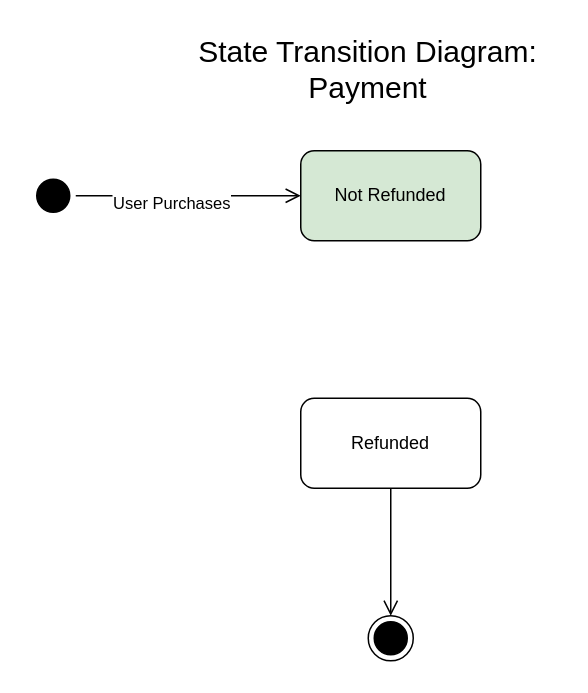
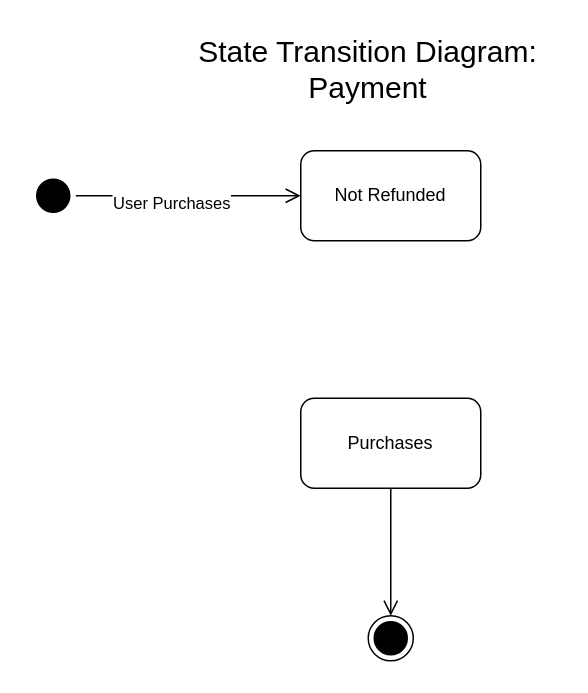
  <mxCell id="0" />
  <mxCell id="1" parent="0" />
- <mxCell id="2" value="Not Refunded" style="rounded=1;whiteSpace=wrap;html=1;fillColor=#d5e8d4;" parent="1" vertex="1"><mxGeometry x="200" y="100" width="120" height="60" as="geometry" /></mxCell>
+ <mxCell id="2" value="Not Refunded" style="rounded=1;whiteSpace=wrap;html=1;" parent="1" vertex="1"><mxGeometry x="200" y="100" width="120" height="60" as="geometry" /></mxCell>
  <mxCell id="3" value="" style="ellipse;html=1;shape=startState;fillColor=#000000;strokeColor=#000000;" parent="1" vertex="1"><mxGeometry x="20" y="115" width="30" height="30" as="geometry" /></mxCell>
  <mxCell id="4" value="" style="edgeStyle=orthogonalEdgeStyle;html=1;verticalAlign=bottom;endArrow=open;endSize=8;strokeColor=#000000;rounded=0;entryX=0;entryY=0.5;entryDx=0;entryDy=0;" parent="1" source="3" target="2" edge="1"><mxGeometry relative="1" as="geometry"><mxPoint x="85" y="190" as="targetPoint" /><Array as="points"><mxPoint x="140" y="130" /><mxPoint x="140" y="130" /></Array></mxGeometry></mxCell>
  <mxCell id="5" value="User Purchases" style="edgeLabel;html=1;align=center;verticalAlign=middle;resizable=0;points=[];" parent="4" vertex="1" connectable="0"><mxGeometry x="-0.164" y="-4" relative="1" as="geometry"><mxPoint as="offset" /></mxGeometry></mxCell>
- <mxCell id="6" value="Refunded" style="rounded=1;whiteSpace=wrap;html=1;" parent="1" vertex="1"><mxGeometry x="200" y="265" width="120" height="60" as="geometry" /></mxCell>
+ <mxCell id="6" value="Purchases" style="rounded=1;whiteSpace=wrap;html=1;" parent="1" vertex="1"><mxGeometry x="200" y="265" width="120" height="60" as="geometry" /></mxCell>
  <mxCell id="7" value="" style="edgeStyle=orthogonalEdgeStyle;rounded=0;orthogonalLoop=1;jettySize=auto;html=1;endArrow=open;endFill=0;endSize=8;entryX=0.5;entryY=0;entryDx=0;entryDy=0;exitX=0.5;exitY=1;exitDx=0;exitDy=0;" parent="1" source="6" target="8" edge="1"><mxGeometry relative="1" as="geometry"><mxPoint x="320" y="485" as="targetPoint" /><mxPoint x="380" y="365" as="sourcePoint" /></mxGeometry></mxCell>
  <mxCell id="8" value="" style="ellipse;html=1;shape=endState;fillColor=#000000;strokeColor=#000000;" parent="1" vertex="1"><mxGeometry x="245" y="410" width="30" height="30" as="geometry" /></mxCell>
  <mxCell id="9" value="&lt;font style=&quot;font-size: 20px;&quot;&gt;State Transition Diagram: Payment&lt;/font&gt;" style="text;html=1;align=center;verticalAlign=middle;whiteSpace=wrap;rounded=0;" parent="1" vertex="1"><mxGeometry x="120" y="20" width="250" height="50" as="geometry" /></mxCell>
